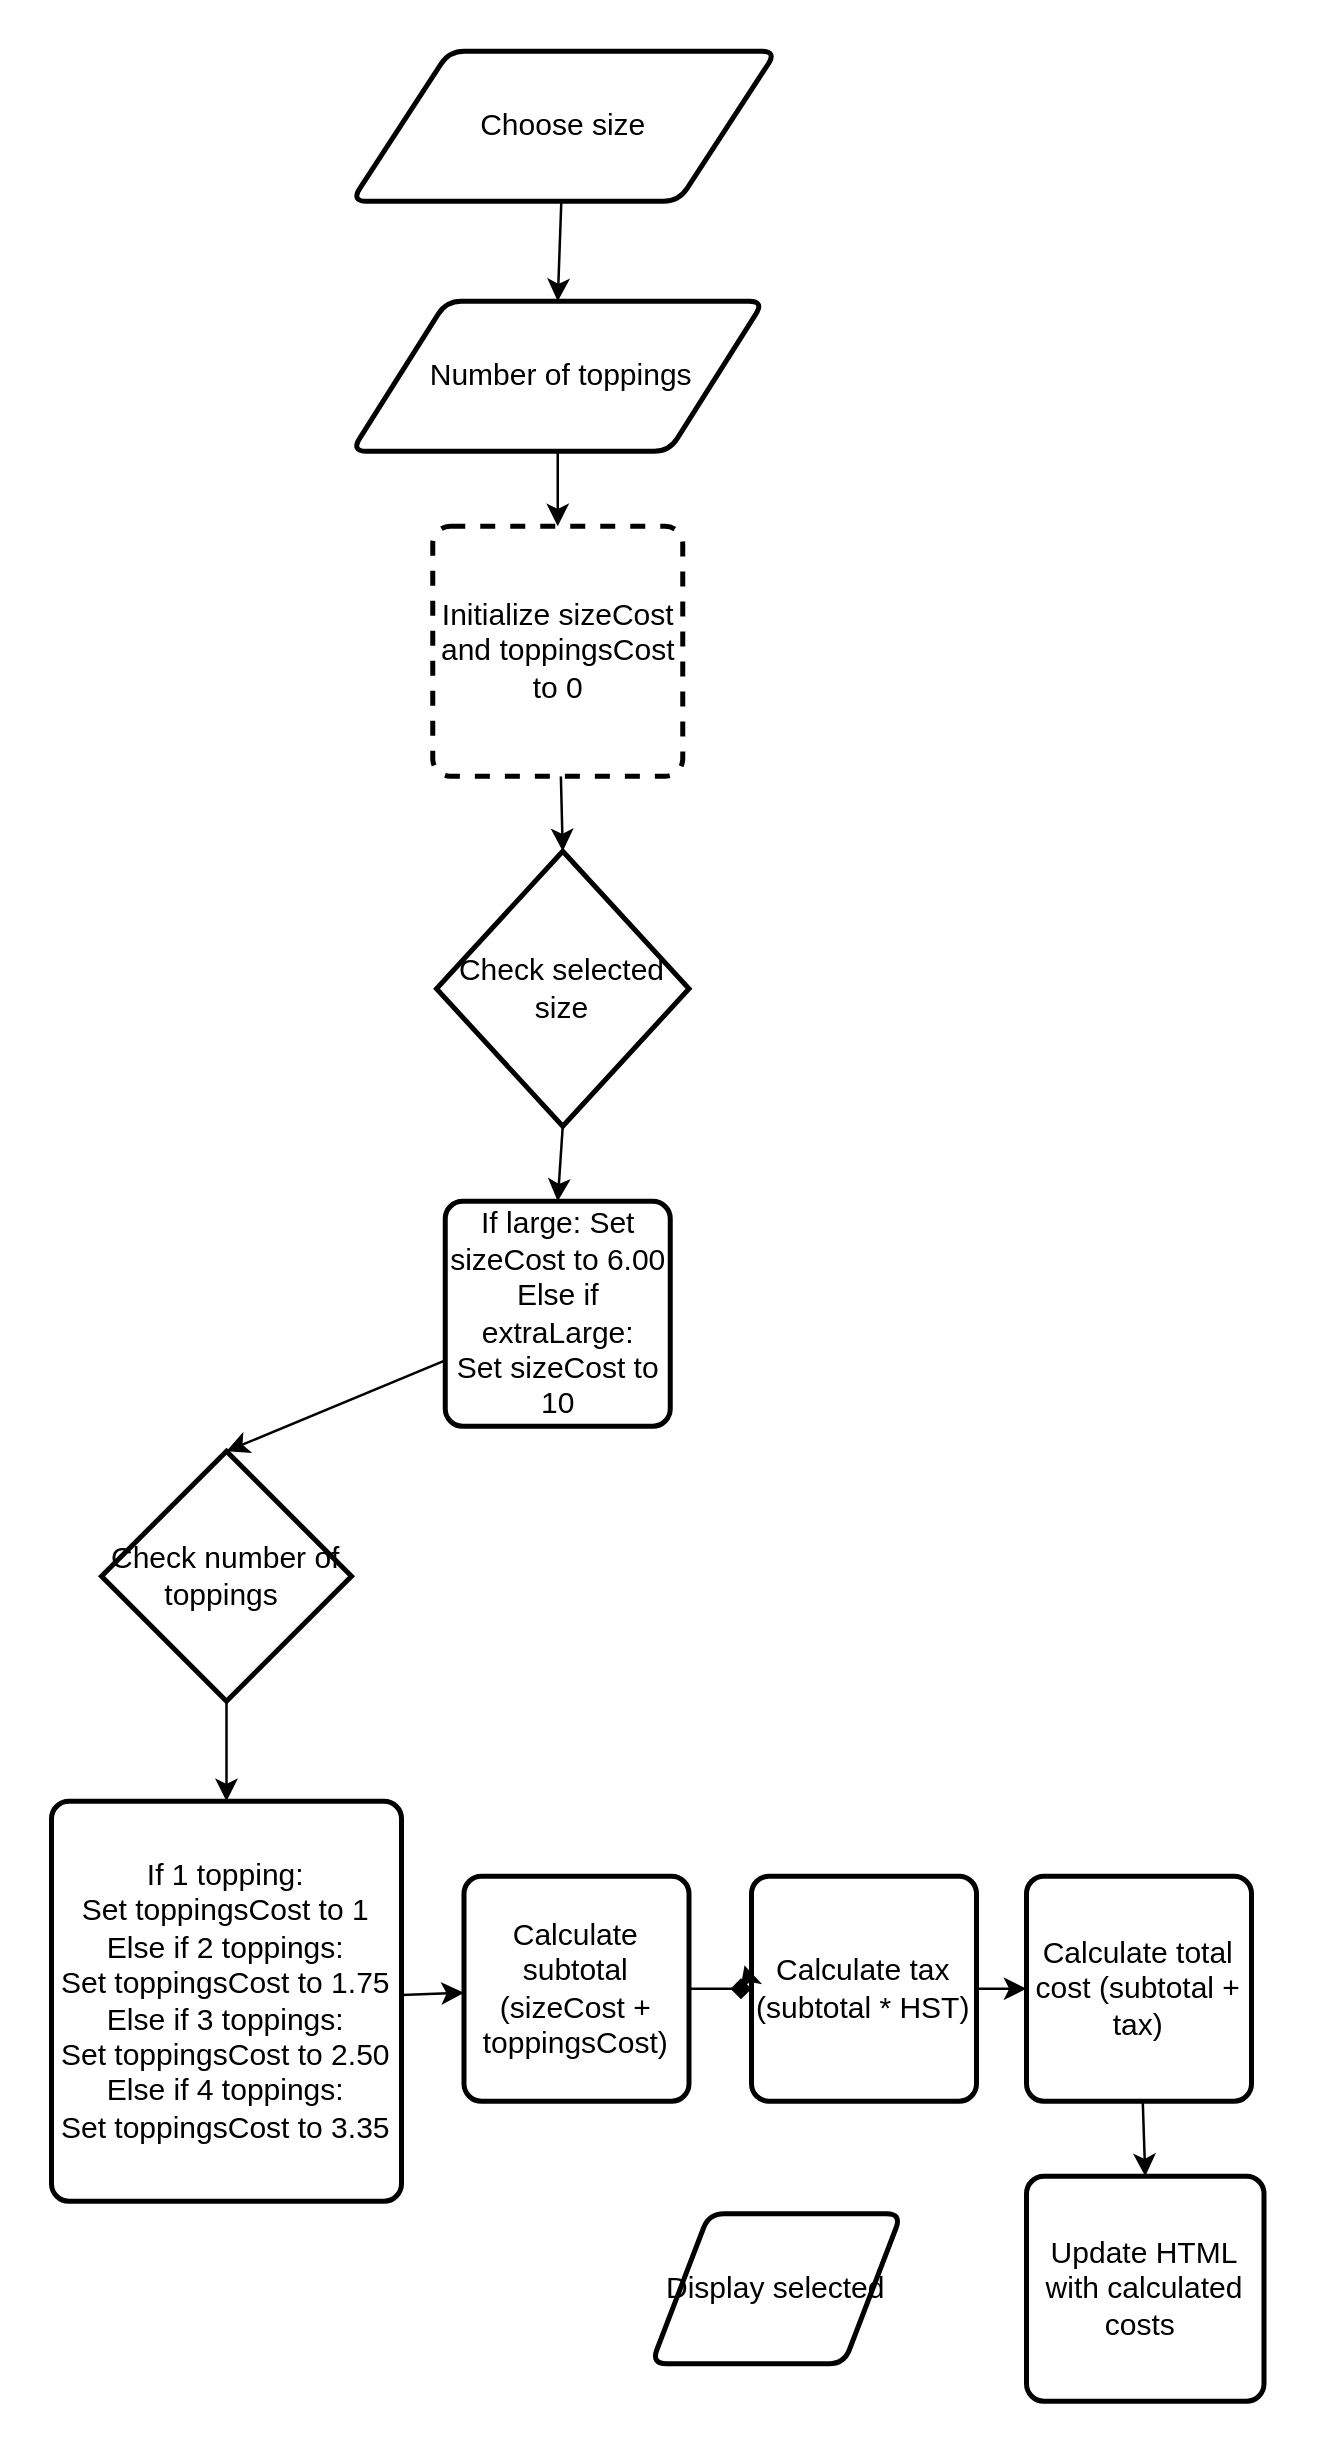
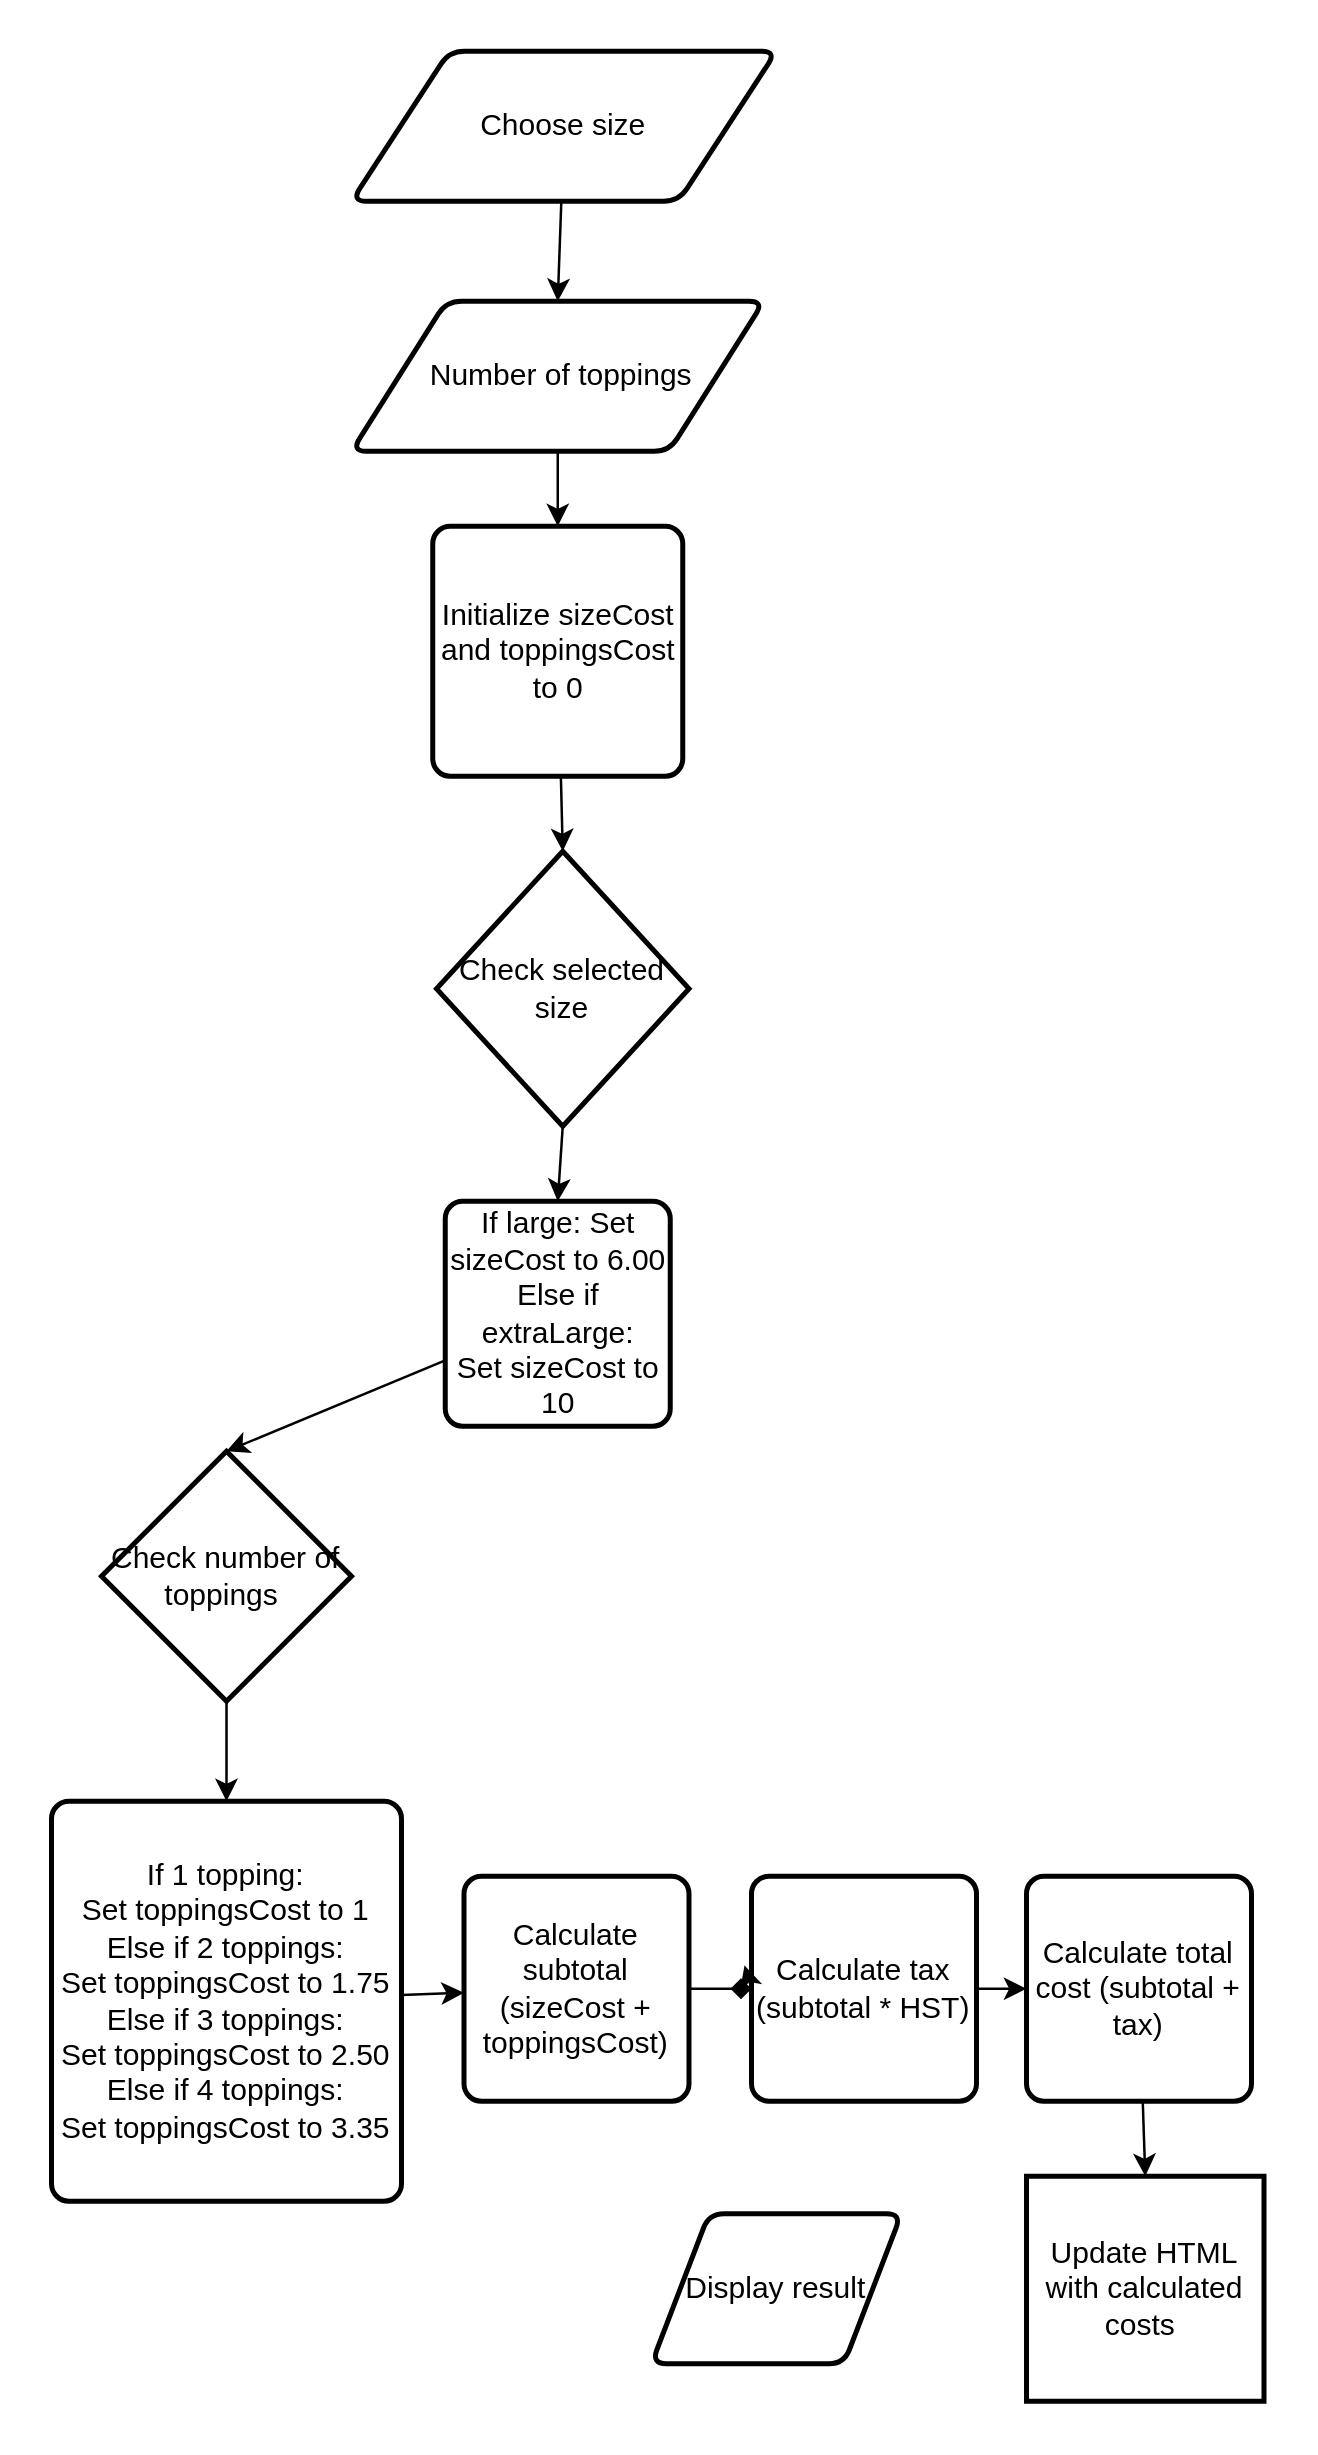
  <mxCell id="0" />
  <mxCell id="1" parent="0" />
  <mxCell id="2" style="edgeStyle=none;html=1;entryX=0.5;entryY=0;entryDx=0;entryDy=0;" parent="1" source="3" target="5" edge="1"><mxGeometry relative="1" as="geometry" /></mxCell>
  <mxCell id="3" value="Choose size" style="shape=parallelogram;html=1;strokeWidth=2;perimeter=parallelogramPerimeter;whiteSpace=wrap;rounded=1;arcSize=12;size=0.23;" parent="1" vertex="1"><mxGeometry x="140" y="20" width="170" height="60" as="geometry" /></mxCell>
  <mxCell id="4" style="edgeStyle=none;html=1;" edge="1" parent="1" source="5" target="7"><mxGeometry relative="1" as="geometry" /></mxCell>
  <mxCell id="5" value="&amp;nbsp;Number of toppings" style="shape=parallelogram;html=1;strokeWidth=2;perimeter=parallelogramPerimeter;whiteSpace=wrap;rounded=1;arcSize=12;size=0.23;" parent="1" vertex="1"><mxGeometry x="140" y="120" width="165" height="60" as="geometry" /></mxCell>
  <mxCell id="6" style="edgeStyle=none;html=1;entryX=0.5;entryY=0;entryDx=0;entryDy=0;entryPerimeter=0;" edge="1" parent="1" source="7" target="9"><mxGeometry relative="1" as="geometry" /></mxCell>
- <mxCell id="7" value="Initialize sizeCost and toppingsCost to 0" style="rounded=1;whiteSpace=wrap;html=1;absoluteArcSize=1;arcSize=14;strokeWidth=2;dashed=1;" vertex="1" parent="1"><mxGeometry x="172.5" y="210" width="100" height="100" as="geometry" /></mxCell>
+ <mxCell id="7" value="Initialize sizeCost and toppingsCost to 0" style="rounded=1;whiteSpace=wrap;html=1;absoluteArcSize=1;arcSize=14;strokeWidth=2;" vertex="1" parent="1"><mxGeometry x="172.5" y="210" width="100" height="100" as="geometry" /></mxCell>
  <mxCell id="8" style="edgeStyle=none;html=1;entryX=0.5;entryY=0;entryDx=0;entryDy=0;exitX=0.5;exitY=1;exitDx=0;exitDy=0;exitPerimeter=0;" edge="1" parent="1" source="9" target="11"><mxGeometry relative="1" as="geometry" /></mxCell>
  <mxCell id="9" value="Check selected size" style="strokeWidth=2;html=1;shape=mxgraph.flowchart.decision;whiteSpace=wrap;" vertex="1" parent="1"><mxGeometry x="174" y="340" width="101" height="110" as="geometry" /></mxCell>
  <mxCell id="10" style="edgeStyle=none;html=1;entryX=0.5;entryY=0;entryDx=0;entryDy=0;entryPerimeter=0;" edge="1" parent="1" source="11" target="13"><mxGeometry relative="1" as="geometry" /></mxCell>
  <mxCell id="11" value="If large: Set sizeCost to 6.00&lt;br&gt;Else if extraLarge:&lt;br&gt;Set sizeCost to 10" style="rounded=1;whiteSpace=wrap;html=1;absoluteArcSize=1;arcSize=14;strokeWidth=2;" vertex="1" parent="1"><mxGeometry x="177.5" y="480" width="90" height="90" as="geometry" /></mxCell>
  <mxCell id="12" style="edgeStyle=none;html=1;" edge="1" parent="1" source="13" target="15"><mxGeometry relative="1" as="geometry" /></mxCell>
  <mxCell id="13" value="Check number of toppings&amp;nbsp;" style="strokeWidth=2;html=1;shape=mxgraph.flowchart.decision;whiteSpace=wrap;" vertex="1" parent="1"><mxGeometry x="40" y="580" width="100" height="100" as="geometry" /></mxCell>
  <mxCell id="14" style="edgeStyle=none;html=1;" edge="1" parent="1" source="15" target="17"><mxGeometry relative="1" as="geometry" /></mxCell>
  <mxCell id="15" value="If 1 topping:&lt;br&gt;Set toppingsCost to 1&lt;br&gt;Else if 2 toppings:&lt;br&gt;Set toppingsCost to 1.75&lt;br&gt;Else if 3 toppings:&lt;br&gt;Set toppingsCost to 2.50&lt;br&gt;Else if 4 toppings:&lt;br&gt;Set toppingsCost to 3.35" style="rounded=1;whiteSpace=wrap;html=1;absoluteArcSize=1;arcSize=14;strokeWidth=2;" vertex="1" parent="1"><mxGeometry x="20" y="720" width="140" height="160" as="geometry" /></mxCell>
  <mxCell id="16" style="edgeStyle=none;html=1;endArrow=diamond;" edge="1" parent="1" source="17" target="19"><mxGeometry relative="1" as="geometry" /></mxCell>
  <mxCell id="17" value="Calculate subtotal (sizeCost + toppingsCost)" style="rounded=1;whiteSpace=wrap;html=1;absoluteArcSize=1;arcSize=14;strokeWidth=2;" vertex="1" parent="1"><mxGeometry x="185" y="750" width="90" height="90" as="geometry" /></mxCell>
  <mxCell id="18" style="edgeStyle=none;html=1;" edge="1" parent="1" source="19" target="22"><mxGeometry relative="1" as="geometry" /></mxCell>
  <mxCell id="19" value="Calculate tax (subtotal * HST)" style="rounded=1;whiteSpace=wrap;html=1;absoluteArcSize=1;arcSize=14;strokeWidth=2;" vertex="1" parent="1"><mxGeometry x="300" y="750" width="90" height="90" as="geometry" /></mxCell>
  <mxCell id="20" style="edgeStyle=none;html=1;exitX=0;exitY=0.5;exitDx=0;exitDy=0;entryX=-0.031;entryY=0.396;entryDx=0;entryDy=0;entryPerimeter=0;" edge="1" parent="1" source="19" target="19"><mxGeometry relative="1" as="geometry" /></mxCell>
  <mxCell id="21" style="edgeStyle=none;html=1;entryX=0.5;entryY=0;entryDx=0;entryDy=0;" edge="1" parent="1" source="22" target="23"><mxGeometry relative="1" as="geometry" /></mxCell>
  <mxCell id="22" value="Calculate total cost (subtotal + tax)" style="rounded=1;whiteSpace=wrap;html=1;absoluteArcSize=1;arcSize=14;strokeWidth=2;" vertex="1" parent="1"><mxGeometry x="410" y="750" width="90" height="90" as="geometry" /></mxCell>
- <mxCell id="23" value="Update HTML with calculated costs&amp;nbsp;" style="rounded=1;whiteSpace=wrap;html=1;absoluteArcSize=1;arcSize=14;strokeWidth=2;" vertex="1" parent="1"><mxGeometry x="410" y="870" width="95" height="90" as="geometry" /></mxCell>
- <mxCell id="24" value="Display selected" style="shape=parallelogram;html=1;strokeWidth=2;perimeter=parallelogramPerimeter;whiteSpace=wrap;rounded=1;arcSize=12;size=0.23;" vertex="1" parent="1"><mxGeometry x="260" y="885" width="100" height="60" as="geometry" /></mxCell>
+ <mxCell id="23" value="Update HTML with calculated costs&amp;nbsp;" style="whiteSpace=wrap;html=1;absoluteArcSize=1;arcSize=14;strokeWidth=2;rounded=0;" vertex="1" parent="1"><mxGeometry x="410" y="870" width="95" height="90" as="geometry" /></mxCell>
+ <mxCell id="24" value="Display result" style="shape=parallelogram;html=1;strokeWidth=2;perimeter=parallelogramPerimeter;whiteSpace=wrap;rounded=1;arcSize=12;size=0.23;" vertex="1" parent="1"><mxGeometry x="260" y="885" width="100" height="60" as="geometry" /></mxCell>
